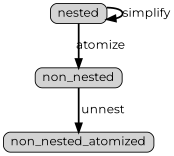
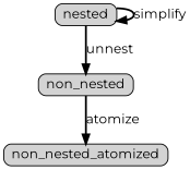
  digraph {
    fontname=Montserrat
    nodesep=0.25
    ranksep=0.5
    node [fontname=Montserrat shape=box style="rounded,filled"]
    edge [fontname=Montserrat style="setlinewidth(2)"]
    nested [height=0 width=0]
    non_nested [height=0 width=0]
    non_nested_atomized [height=0 width=0]
    nested -> nested [label=simplify]
-   nested -> non_nested [label=atomize]
-   non_nested -> non_nested_atomized [label=unnest]
+   nested -> non_nested [label=unnest]
+   non_nested -> non_nested_atomized [label=atomize]
  }
